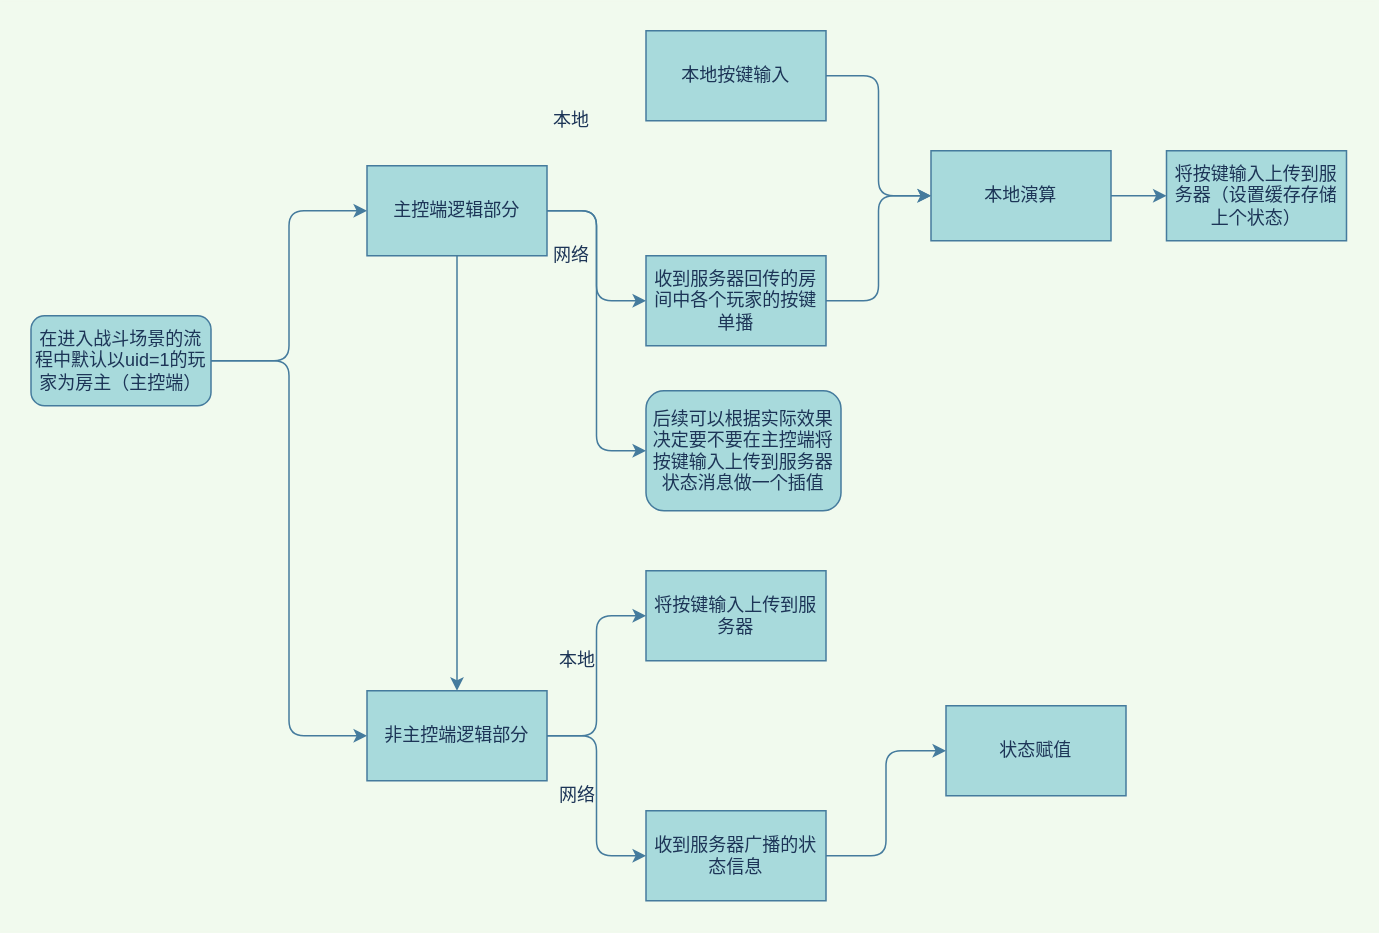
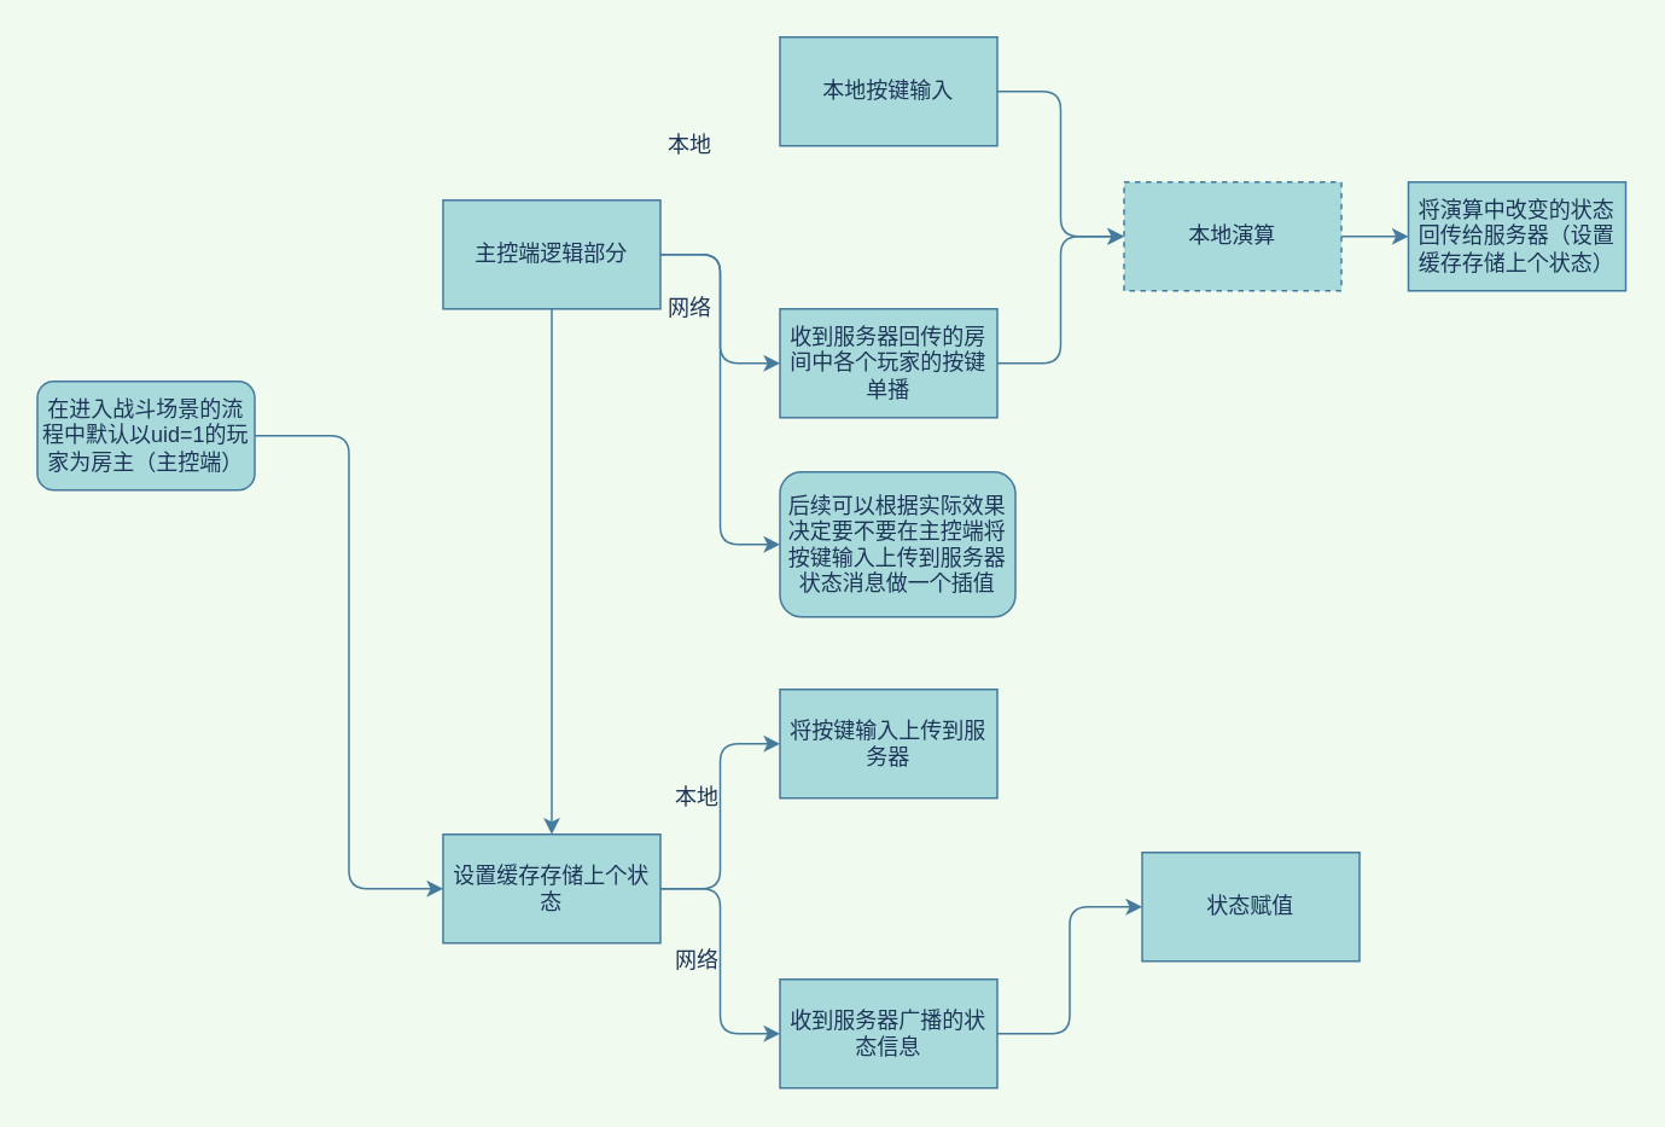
  <mxCell id="0" />
  <mxCell id="1" parent="0" />
  <mxCell id="2" style="edgeStyle=orthogonalEdgeStyle;curved=0;rounded=1;sketch=0;orthogonalLoop=1;jettySize=auto;html=1;fontColor=#1D3557;strokeColor=#457B9D;fillColor=#A8DADC;" edge="1" parent="1" source="5" target="20"><mxGeometry relative="1" as="geometry" /></mxCell>
  <mxCell id="3" style="edgeStyle=orthogonalEdgeStyle;curved=0;rounded=1;sketch=0;orthogonalLoop=1;jettySize=auto;html=1;fontColor=#1D3557;strokeColor=#457B9D;fillColor=#A8DADC;" edge="1" parent="1" source="5" target="13"><mxGeometry relative="1" as="geometry" /></mxCell>
  <mxCell id="4" style="edgeStyle=orthogonalEdgeStyle;curved=0;rounded=1;sketch=0;orthogonalLoop=1;jettySize=auto;html=1;entryX=0;entryY=0.5;entryDx=0;entryDy=0;fontColor=#1D3557;strokeColor=#457B9D;fillColor=#A8DADC;" edge="1" parent="1" source="5" target="27"><mxGeometry relative="1" as="geometry" /></mxCell>
  <mxCell id="5" value="主控端逻辑部分" style="rounded=0;whiteSpace=wrap;html=1;fillColor=#A8DADC;strokeColor=#457B9D;fontColor=#1D3557;" vertex="1" parent="1"><mxGeometry x="244" y="110" width="120" height="60" as="geometry" /></mxCell>
- <mxCell id="6" style="edgeStyle=orthogonalEdgeStyle;curved=0;rounded=1;sketch=0;orthogonalLoop=1;jettySize=auto;html=1;entryX=0;entryY=0.5;entryDx=0;entryDy=0;fontColor=#1D3557;strokeColor=#457B9D;fillColor=#A8DADC;" edge="1" parent="1" source="8" target="5"><mxGeometry relative="1" as="geometry" /></mxCell>
  <mxCell id="7" style="edgeStyle=orthogonalEdgeStyle;curved=0;rounded=1;sketch=0;orthogonalLoop=1;jettySize=auto;html=1;entryX=0;entryY=0.5;entryDx=0;entryDy=0;fontColor=#1D3557;strokeColor=#457B9D;fillColor=#A8DADC;" edge="1" parent="1" source="8" target="20"><mxGeometry relative="1" as="geometry" /></mxCell>
  <mxCell id="8" value="在进入战斗场景的流程中默认以uid=1的玩家为房主（主控端）" style="rounded=1;whiteSpace=wrap;html=1;sketch=0;fontColor=#1D3557;strokeColor=#457B9D;fillColor=#A8DADC;" vertex="1" parent="1"><mxGeometry x="20" y="210" width="120" height="60" as="geometry" /></mxCell>
  <mxCell id="9" style="edgeStyle=orthogonalEdgeStyle;curved=0;rounded=1;sketch=0;orthogonalLoop=1;jettySize=auto;html=1;entryX=0;entryY=0.5;entryDx=0;entryDy=0;fontColor=#1D3557;strokeColor=#457B9D;fillColor=#A8DADC;" edge="1" parent="1" source="10" target="16"><mxGeometry relative="1" as="geometry" /></mxCell>
  <mxCell id="10" value="本地按键输入" style="rounded=0;whiteSpace=wrap;html=1;sketch=0;fontColor=#1D3557;strokeColor=#457B9D;fillColor=#A8DADC;" vertex="1" parent="1"><mxGeometry x="430" y="20" width="120" height="60" as="geometry" /></mxCell>
  <mxCell id="11" value="本地" style="text;html=1;align=center;verticalAlign=middle;resizable=0;points=[];autosize=1;strokeColor=none;fontColor=#1D3557;" vertex="1" parent="1"><mxGeometry x="360" y="70" width="40" height="20" as="geometry" /></mxCell>
  <mxCell id="12" style="edgeStyle=orthogonalEdgeStyle;curved=0;rounded=1;sketch=0;orthogonalLoop=1;jettySize=auto;html=1;entryX=0;entryY=0.5;entryDx=0;entryDy=0;fontColor=#1D3557;strokeColor=#457B9D;fillColor=#A8DADC;" edge="1" parent="1" source="13" target="16"><mxGeometry relative="1" as="geometry" /></mxCell>
  <mxCell id="13" value="收到服务器回传的房间中各个玩家的按键单播" style="rounded=0;whiteSpace=wrap;html=1;sketch=0;fontColor=#1D3557;strokeColor=#457B9D;fillColor=#A8DADC;" vertex="1" parent="1"><mxGeometry x="430" y="170" width="120" height="60" as="geometry" /></mxCell>
  <mxCell id="14" value="网络" style="text;html=1;align=center;verticalAlign=middle;resizable=0;points=[];autosize=1;strokeColor=none;fontColor=#1D3557;" vertex="1" parent="1"><mxGeometry x="360" y="160" width="40" height="20" as="geometry" /></mxCell>
  <mxCell id="15" style="edgeStyle=orthogonalEdgeStyle;curved=0;rounded=1;sketch=0;orthogonalLoop=1;jettySize=auto;html=1;fontColor=#1D3557;strokeColor=#457B9D;fillColor=#A8DADC;" edge="1" parent="1" source="16" target="26"><mxGeometry relative="1" as="geometry" /></mxCell>
- <mxCell id="16" value="本地演算" style="rounded=0;whiteSpace=wrap;html=1;sketch=0;fontColor=#1D3557;strokeColor=#457B9D;fillColor=#A8DADC;" vertex="1" parent="1"><mxGeometry x="620" y="100" width="120" height="60" as="geometry" /></mxCell>
+ <mxCell id="16" value="本地演算" style="rounded=0;whiteSpace=wrap;html=1;sketch=0;fontColor=#1D3557;strokeColor=#457B9D;fillColor=#A8DADC;dashed=1;" vertex="1" parent="1"><mxGeometry x="620" y="100" width="120" height="60" as="geometry" /></mxCell>
  <mxCell id="17" value="将按键输入上传到服务器" style="rounded=0;whiteSpace=wrap;html=1;sketch=0;fontColor=#1D3557;strokeColor=#457B9D;fillColor=#A8DADC;" vertex="1" parent="1"><mxGeometry x="430" y="380" width="120" height="60" as="geometry" /></mxCell>
  <mxCell id="18" style="edgeStyle=orthogonalEdgeStyle;curved=0;rounded=1;sketch=0;orthogonalLoop=1;jettySize=auto;html=1;entryX=0;entryY=0.5;entryDx=0;entryDy=0;fontColor=#1D3557;strokeColor=#457B9D;fillColor=#A8DADC;" edge="1" parent="1" source="20" target="17"><mxGeometry relative="1" as="geometry" /></mxCell>
  <mxCell id="19" style="edgeStyle=orthogonalEdgeStyle;curved=0;rounded=1;sketch=0;orthogonalLoop=1;jettySize=auto;html=1;entryX=0;entryY=0.5;entryDx=0;entryDy=0;fontColor=#1D3557;strokeColor=#457B9D;fillColor=#A8DADC;" edge="1" parent="1" source="20" target="23"><mxGeometry relative="1" as="geometry" /></mxCell>
- <mxCell id="20" value="非主控端逻辑部分" style="rounded=0;whiteSpace=wrap;html=1;sketch=0;fontColor=#1D3557;strokeColor=#457B9D;fillColor=#A8DADC;" vertex="1" parent="1"><mxGeometry x="244" y="460" width="120" height="60" as="geometry" /></mxCell>
+ <mxCell id="20" value="设置缓存存储上个状态" style="rounded=0;whiteSpace=wrap;html=1;sketch=0;fontColor=#1D3557;strokeColor=#457B9D;fillColor=#A8DADC;" vertex="1" parent="1"><mxGeometry x="244" y="460" width="120" height="60" as="geometry" /></mxCell>
  <mxCell id="21" value="本地" style="text;html=1;align=center;verticalAlign=middle;resizable=0;points=[];autosize=1;strokeColor=none;fontColor=#1D3557;" vertex="1" parent="1"><mxGeometry x="364" y="430" width="40" height="20" as="geometry" /></mxCell>
  <mxCell id="22" style="edgeStyle=orthogonalEdgeStyle;curved=0;rounded=1;sketch=0;orthogonalLoop=1;jettySize=auto;html=1;entryX=0;entryY=0.5;entryDx=0;entryDy=0;fontColor=#1D3557;strokeColor=#457B9D;fillColor=#A8DADC;" edge="1" parent="1" source="23" target="25"><mxGeometry relative="1" as="geometry" /></mxCell>
  <mxCell id="23" value="收到服务器广播的状态信息" style="rounded=0;whiteSpace=wrap;html=1;sketch=0;fontColor=#1D3557;strokeColor=#457B9D;fillColor=#A8DADC;" vertex="1" parent="1"><mxGeometry x="430" y="540" width="120" height="60" as="geometry" /></mxCell>
  <mxCell id="24" value="网络" style="text;html=1;align=center;verticalAlign=middle;resizable=0;points=[];autosize=1;strokeColor=none;fontColor=#1D3557;" vertex="1" parent="1"><mxGeometry x="364" y="520" width="40" height="20" as="geometry" /></mxCell>
  <mxCell id="25" value="状态赋值" style="rounded=0;whiteSpace=wrap;html=1;sketch=0;fontColor=#1D3557;strokeColor=#457B9D;fillColor=#A8DADC;" vertex="1" parent="1"><mxGeometry x="630" y="470" width="120" height="60" as="geometry" /></mxCell>
- <mxCell id="26" value="将按键输入上传到服务器（设置缓存存储上个状态）" style="rounded=0;whiteSpace=wrap;html=1;sketch=0;fontColor=#1D3557;strokeColor=#457B9D;fillColor=#A8DADC;" vertex="1" parent="1"><mxGeometry x="777" y="100" width="120" height="60" as="geometry" /></mxCell>
+ <mxCell id="26" value="将演算中改变的状态回传给服务器（设置缓存存储上个状态）" style="rounded=0;whiteSpace=wrap;html=1;sketch=0;fontColor=#1D3557;strokeColor=#457B9D;fillColor=#A8DADC;" vertex="1" parent="1"><mxGeometry x="777" y="100" width="120" height="60" as="geometry" /></mxCell>
  <mxCell id="27" value="&lt;span&gt;后续可以根据实际效果&lt;/span&gt;&lt;span&gt;决定要不要在主控端&lt;/span&gt;&lt;span&gt;将按键输入上传到服务器&lt;/span&gt;&lt;span&gt;状态消息做一个插值&lt;/span&gt;" style="rounded=1;whiteSpace=wrap;html=1;sketch=0;fontColor=#1D3557;strokeColor=#457B9D;fillColor=#A8DADC;" vertex="1" parent="1"><mxGeometry x="430" y="260" width="130" height="80" as="geometry" /></mxCell>
